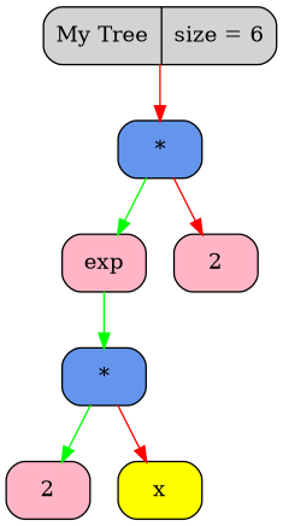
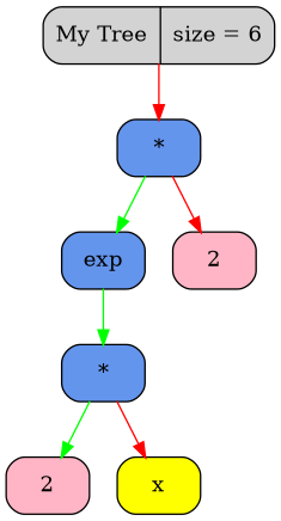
  digraph {
    rankdir=HR
    node [fontsize=14 shape=Mrecord style=filled fillcolor=cornflowerblue]
    edge [color=red fontcolor=blue fontsize=12]
    n1 [filcolor=red label="My Tree | size = 6" fillcolor=""]
    n2 [label=" <value> *"]
-   n3 [fillcolor=pink1 label=" <value> exp"]
+   n3 [label=" <value> exp"]
    n4 [fillcolor=pink1 label=" <value> 2"]
    n5 [label=" <value> *"]
    n6 [fillcolor=pink1 label=" <value> 2"]
    n7 [fillcolor=yellow label=" <value> x"]
    n1 -> n2
    n2 -> n3 [color=green]
    n2 -> n4
    n3 -> n5 [color=green]
    n5 -> n6 [color=green]
    n5 -> n7
  }
